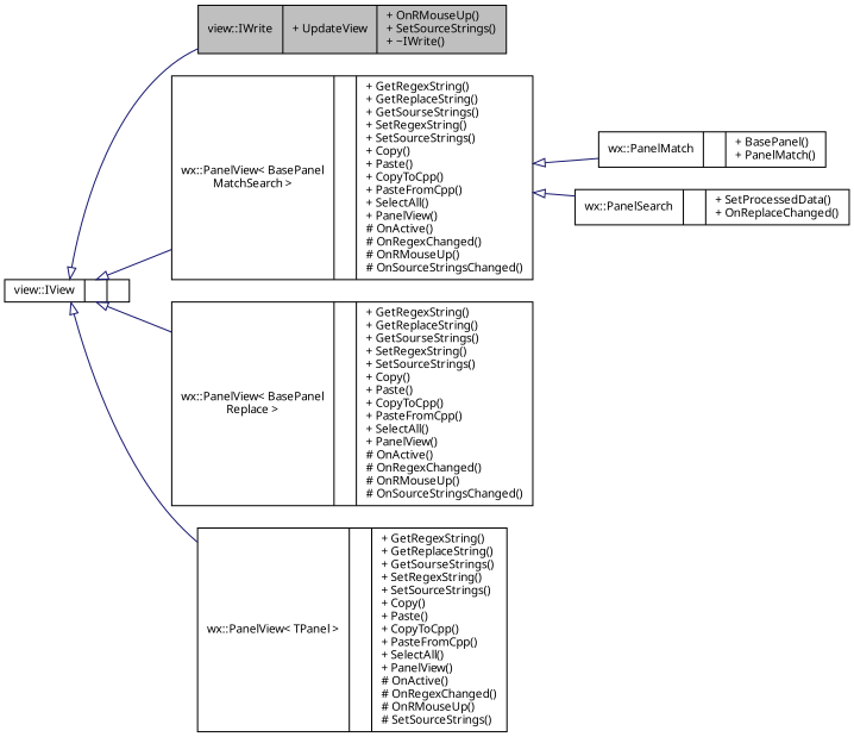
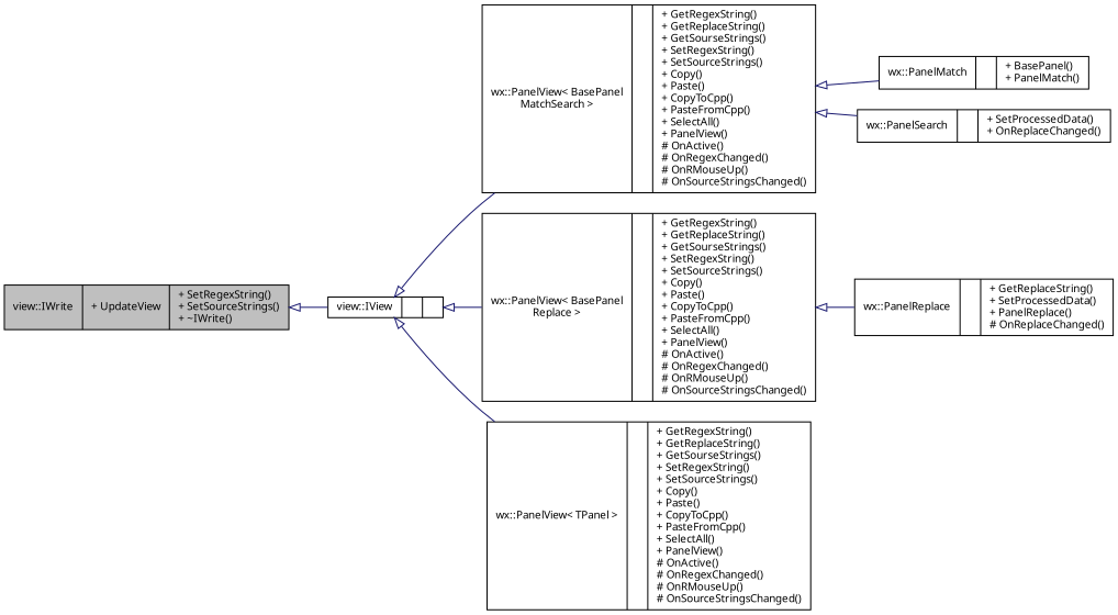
  digraph {
    rankdir=LR
    node [color=black fillcolor=white fontname=Verdana fontsize=10 shape=record style=filled]
    edge [arrowtail=onormal color=midnightblue dir=back fontname=Verdana fontsize=10 labelfontname=Verdana labelfontsize=10 style=solid]
-   n1 [fillcolor=grey75 fontcolor=black height=0.2 label="{view::IWrite\n|+ UpdateView\l|+ OnRMouseUp()\l+ SetSourceStrings()\l+ ~IWrite()\l}" width=0.4]
+   n1 [fillcolor=grey75 fontcolor=black height=0.2 label="{view::IWrite\n|+ UpdateView\l|+ SetRegexString()\l+ SetSourceStrings()\l+ ~IWrite()\l}" width=0.4]
    n2 [height=0.2 label="{view::IView\n||}" width=0.4]
    n3 [height=0.2 label="{wx::PanelView\< BasePanel\lMatchSearch \>\n||+ GetRegexString()\l+ GetReplaceString()\l+ GetSourseStrings()\l+ SetRegexString()\l+ SetSourceStrings()\l+ Copy()\l+ Paste()\l+ CopyToCpp()\l+ PasteFromCpp()\l+ SelectAll()\l+ PanelView()\l# OnActive()\l# OnRegexChanged()\l# OnRMouseUp()\l# OnSourceStringsChanged()\l}" width=0.4]
    n4 [height=0.2 label="{wx::PanelView\< BasePanel\lReplace \>\n||+ GetRegexString()\l+ GetReplaceString()\l+ GetSourseStrings()\l+ SetRegexString()\l+ SetSourceStrings()\l+ Copy()\l+ Paste()\l+ CopyToCpp()\l+ PasteFromCpp()\l+ SelectAll()\l+ PanelView()\l# OnActive()\l# OnRegexChanged()\l# OnRMouseUp()\l# OnSourceStringsChanged()\l}" width=0.4]
-   n5 [height=0.2 label="{wx::PanelView\< TPanel \>\n||+ GetRegexString()\l+ GetReplaceString()\l+ GetSourseStrings()\l+ SetRegexString()\l+ SetSourceStrings()\l+ Copy()\l+ Paste()\l+ CopyToCpp()\l+ PasteFromCpp()\l+ SelectAll()\l+ PanelView()\l# OnActive()\l# OnRegexChanged()\l# OnRMouseUp()\l# SetSourceStrings()\l}" width=0.4]
+   n5 [height=0.2 label="{wx::PanelView\< TPanel \>\n||+ GetRegexString()\l+ GetReplaceString()\l+ GetSourseStrings()\l+ SetRegexString()\l+ SetSourceStrings()\l+ Copy()\l+ Paste()\l+ CopyToCpp()\l+ PasteFromCpp()\l+ SelectAll()\l+ PanelView()\l# OnActive()\l# OnRegexChanged()\l# OnRMouseUp()\l# OnSourceStringsChanged()\l}" width=0.4]
    n6 [height=0.2 label="{wx::PanelMatch\n||+ BasePanel()\l+ PanelMatch()\l}" width=0.4]
    n7 [height=0.2 label="{wx::PanelSearch\n||+ SetProcessedData()\l+ OnReplaceChanged()\l}" width=0.4]
-   n2 -> n1
+   n8 [height=0.2 label="{wx::PanelReplace\n||+ GetReplaceString()\l+ SetProcessedData()\l+ PanelReplace()\l# OnReplaceChanged()\l}" width=0.4]
+   n1 -> n2
    n2 -> n3
    n2 -> n4
    n2 -> n5
    n3 -> n6
    n3 -> n7
+   n4 -> n8
  }
